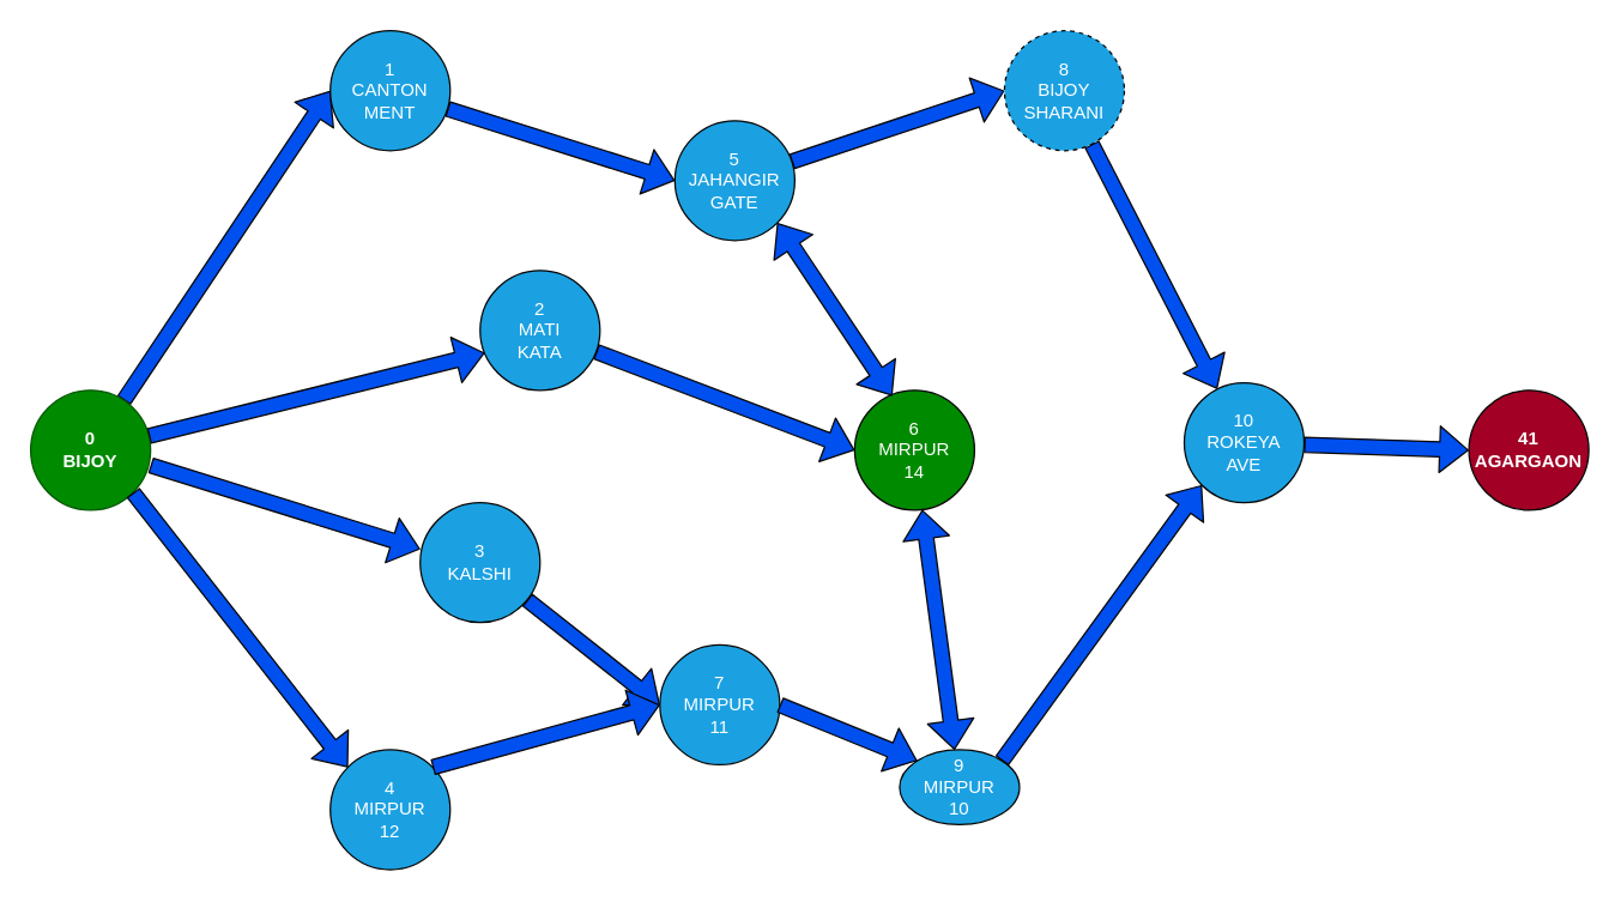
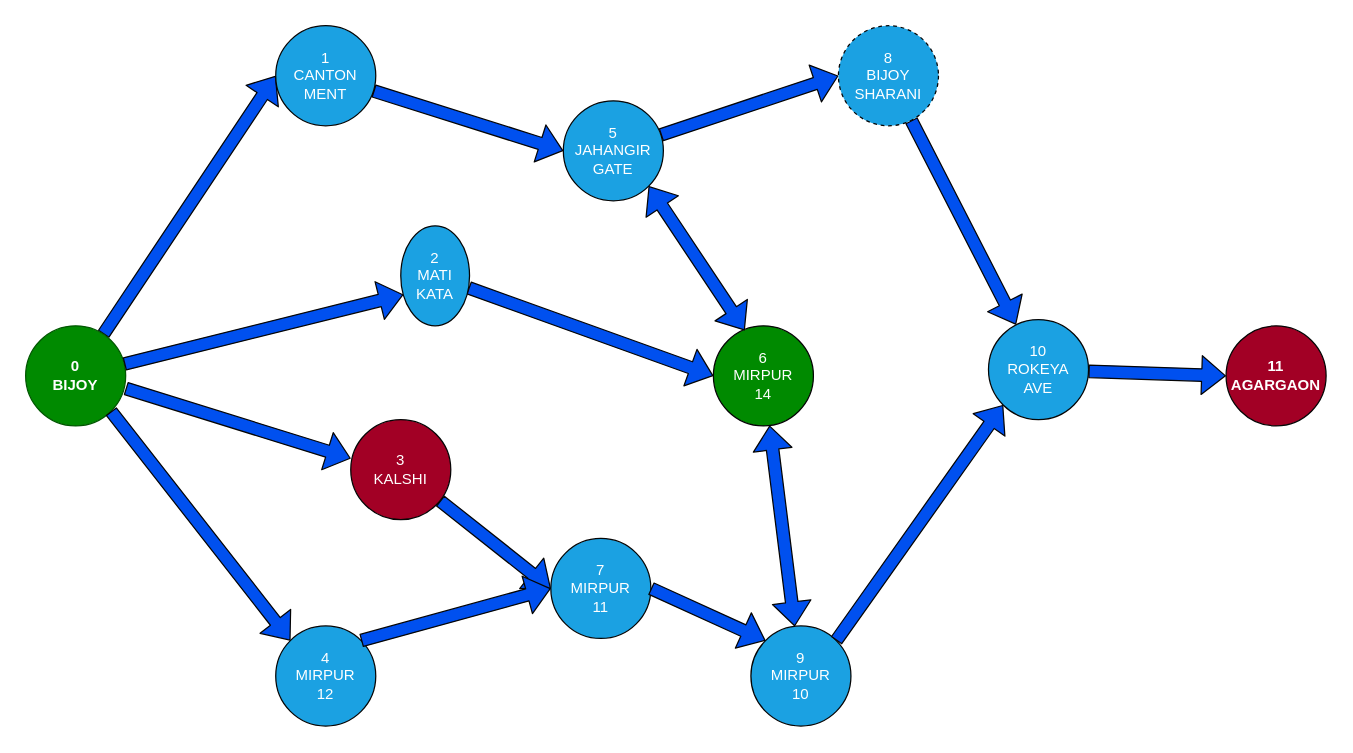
  <mxCell id="0" />
  <mxCell id="1" parent="0" />
  <mxCell id="2" style="edgeStyle=none;shape=flexArrow;html=1;entryX=0;entryY=0.5;entryDx=0;entryDy=0;fillColor=#0050ef;strokeColor=#050505;" parent="1" source="3" target="9" edge="1"><mxGeometry relative="1" as="geometry" /></mxCell>
  <mxCell id="3" value="&lt;b&gt;0&lt;br&gt;BIJOY&lt;/b&gt;" style="ellipse;whiteSpace=wrap;html=1;aspect=fixed;fillColor=#008a00;fontColor=#ffffff;strokeColor=#005700;" parent="1" vertex="1"><mxGeometry x="20" y="260" width="80" height="80" as="geometry" /></mxCell>
  <mxCell id="4" style="edgeStyle=none;shape=flexArrow;html=1;entryX=0;entryY=0.5;entryDx=0;entryDy=0;fillColor=#0050ef;strokeColor=#050505;" parent="1" source="5" target="11" edge="1"><mxGeometry relative="1" as="geometry" /></mxCell>
- <mxCell id="5" value="2&lt;br&gt;MATI&lt;br&gt;KATA" style="ellipse;whiteSpace=wrap;html=1;aspect=fixed;fillColor=#1ba1e2;fontColor=#ffffff;strokeColor=#050505;" parent="1" vertex="1"><mxGeometry x="320" y="180" width="80" height="80" as="geometry" /></mxCell>
+ <mxCell id="5" value="2&lt;br&gt;MATI&lt;br&gt;KATA" style="ellipse;whiteSpace=wrap;html=1;aspect=fixed;fillColor=#1ba1e2;fontColor=#ffffff;strokeColor=#050505;" parent="1" vertex="1"><mxGeometry x="320" y="180" width="55" height="80" as="geometry" /></mxCell>
  <mxCell id="6" style="edgeStyle=none;shape=flexArrow;html=1;entryX=0;entryY=0.5;entryDx=0;entryDy=0;fillColor=#0050ef;strokeColor=#050505;" parent="1" source="7" target="12" edge="1"><mxGeometry relative="1" as="geometry" /></mxCell>
- <mxCell id="7" value="3&lt;br&gt;KALSHI" style="ellipse;whiteSpace=wrap;html=1;aspect=fixed;fillColor=#1ba1e2;fontColor=#ffffff;strokeColor=#050505;" parent="1" vertex="1"><mxGeometry x="280" y="335" width="80" height="80" as="geometry" /></mxCell>
+ <mxCell id="7" value="3&lt;br&gt;KALSHI" style="ellipse;whiteSpace=wrap;html=1;aspect=fixed;fillColor=#a20025;fontColor=#ffffff;strokeColor=#050505;" parent="1" vertex="1"><mxGeometry x="280" y="335" width="80" height="80" as="geometry" /></mxCell>
  <mxCell id="8" style="edgeStyle=none;shape=flexArrow;html=1;entryX=0;entryY=0.5;entryDx=0;entryDy=0;fillColor=#0050ef;strokeColor=#050505;" parent="1" source="9" target="14" edge="1"><mxGeometry relative="1" as="geometry" /></mxCell>
  <mxCell id="9" value="1&lt;br&gt;CANTON&lt;br&gt;MENT" style="ellipse;whiteSpace=wrap;html=1;aspect=fixed;fillColor=#1ba1e2;fontColor=#ffffff;strokeColor=#050505;" parent="1" vertex="1"><mxGeometry x="220" y="20" width="80" height="80" as="geometry" /></mxCell>
  <mxCell id="10" value="4&lt;br&gt;MIRPUR&lt;br&gt;12" style="ellipse;whiteSpace=wrap;html=1;aspect=fixed;fillColor=#1ba1e2;fontColor=#ffffff;strokeColor=#050505;" parent="1" vertex="1"><mxGeometry x="220" y="500" width="80" height="80" as="geometry" /></mxCell>
  <mxCell id="11" value="6&lt;br&gt;MIRPUR&lt;br&gt;14" style="ellipse;whiteSpace=wrap;html=1;aspect=fixed;fillColor=#008a00;fontColor=#ffffff;strokeColor=#050505;" parent="1" vertex="1"><mxGeometry x="570" y="260" width="80" height="80" as="geometry" /></mxCell>
  <mxCell id="12" value="7&lt;br&gt;MIRPUR&lt;br&gt;11" style="ellipse;whiteSpace=wrap;html=1;aspect=fixed;fillColor=#1ba1e2;fontColor=#ffffff;strokeColor=#050505;" parent="1" vertex="1"><mxGeometry x="440" y="430" width="80" height="80" as="geometry" /></mxCell>
  <mxCell id="13" style="edgeStyle=none;shape=flexArrow;html=1;entryX=0;entryY=0.5;entryDx=0;entryDy=0;fillColor=#0050ef;strokeColor=#050505;" parent="1" source="14" target="17" edge="1"><mxGeometry relative="1" as="geometry" /></mxCell>
  <mxCell id="14" value="5&lt;br&gt;JAHANGIR&lt;br&gt;GATE" style="ellipse;whiteSpace=wrap;html=1;aspect=fixed;fillColor=#1ba1e2;fontColor=#ffffff;strokeColor=#050505;" parent="1" vertex="1"><mxGeometry x="450" y="80" width="80" height="80" as="geometry" /></mxCell>
- <mxCell id="15" value="9&lt;br&gt;MIRPUR&lt;br&gt;10" style="ellipse;whiteSpace=wrap;html=1;aspect=fixed;fillColor=#1ba1e2;fontColor=#ffffff;strokeColor=#050505;" parent="1" vertex="1"><mxGeometry x="600" y="500" width="80" height="50" as="geometry" /></mxCell>
+ <mxCell id="15" value="9&lt;br&gt;MIRPUR&lt;br&gt;10" style="ellipse;whiteSpace=wrap;html=1;aspect=fixed;fillColor=#1ba1e2;fontColor=#ffffff;strokeColor=#050505;" parent="1" vertex="1"><mxGeometry x="600" y="500" width="80" height="80" as="geometry" /></mxCell>
  <mxCell id="16" style="edgeStyle=none;shape=flexArrow;html=1;entryX=0.275;entryY=0.05;entryDx=0;entryDy=0;fillColor=#0050ef;strokeColor=#050505;entryPerimeter=0;" parent="1" source="17" target="19" edge="1"><mxGeometry relative="1" as="geometry" /></mxCell>
  <mxCell id="17" value="8&lt;br&gt;BIJOY&lt;br&gt;SHARANI" style="ellipse;whiteSpace=wrap;html=1;aspect=fixed;fillColor=#1ba1e2;fontColor=#ffffff;strokeColor=#050505;dashed=1;" parent="1" vertex="1"><mxGeometry x="670" y="20" width="80" height="80" as="geometry" /></mxCell>
  <mxCell id="18" style="edgeStyle=none;shape=flexArrow;html=1;entryX=0;entryY=0.5;entryDx=0;entryDy=0;fillColor=#0050ef;strokeColor=#050505;" parent="1" source="19" target="20" edge="1"><mxGeometry relative="1" as="geometry" /></mxCell>
  <mxCell id="19" value="10&lt;br&gt;ROKEYA&lt;br&gt;AVE" style="ellipse;whiteSpace=wrap;html=1;aspect=fixed;fillColor=#1ba1e2;fontColor=#ffffff;strokeColor=#050505;" parent="1" vertex="1"><mxGeometry x="790" y="255" width="80" height="80" as="geometry" /></mxCell>
- <mxCell id="20" value="&lt;b&gt;41&lt;br&gt;AGARGAON&lt;/b&gt;" style="ellipse;whiteSpace=wrap;html=1;aspect=fixed;fillColor=#a20025;fontColor=#ffffff;strokeColor=#050505;" parent="1" vertex="1"><mxGeometry x="980" y="260" width="80" height="80" as="geometry" /></mxCell>
+ <mxCell id="20" value="&lt;b&gt;11&lt;br&gt;AGARGAON&lt;/b&gt;" style="ellipse;whiteSpace=wrap;html=1;aspect=fixed;fillColor=#a20025;fontColor=#ffffff;strokeColor=#050505;" parent="1" vertex="1"><mxGeometry x="980" y="260" width="80" height="80" as="geometry" /></mxCell>
  <mxCell id="21" value="" style="shape=flexArrow;endArrow=classic;html=1;exitX=1;exitY=1;exitDx=0;exitDy=0;entryX=0;entryY=0;entryDx=0;entryDy=0;fillColor=#0050ef;strokeColor=#050505;" parent="1" source="3" target="10" edge="1"><mxGeometry width="50" height="50" relative="1" as="geometry"><mxPoint x="160" y="370" as="sourcePoint" /><mxPoint x="210" y="320" as="targetPoint" /></mxGeometry></mxCell>
  <mxCell id="22" value="" style="shape=flexArrow;endArrow=classic;html=1;exitX=1;exitY=0;exitDx=0;exitDy=0;entryX=0;entryY=0.5;entryDx=0;entryDy=0;fillColor=#0050ef;strokeColor=#050505;" parent="1" source="10" target="12" edge="1"><mxGeometry width="50" height="50" relative="1" as="geometry"><mxPoint x="320" y="370" as="sourcePoint" /><mxPoint x="370" y="320" as="targetPoint" /></mxGeometry></mxCell>
  <mxCell id="23" value="" style="shape=flexArrow;endArrow=classic;html=1;exitX=1;exitY=0.5;exitDx=0;exitDy=0;entryX=0;entryY=0;entryDx=0;entryDy=0;fillColor=#0050ef;strokeColor=#050505;" parent="1" source="12" target="15" edge="1"><mxGeometry width="50" height="50" relative="1" as="geometry"><mxPoint x="550" y="370" as="sourcePoint" /><mxPoint x="600" y="320" as="targetPoint" /></mxGeometry></mxCell>
  <mxCell id="24" value="" style="shape=flexArrow;endArrow=classic;html=1;exitX=1;exitY=0;exitDx=0;exitDy=0;entryX=0;entryY=1;entryDx=0;entryDy=0;fillColor=#0050ef;strokeColor=#050505;" parent="1" source="15" target="19" edge="1"><mxGeometry width="50" height="50" relative="1" as="geometry"><mxPoint x="650" y="370" as="sourcePoint" /><mxPoint x="700" y="320" as="targetPoint" /></mxGeometry></mxCell>
  <mxCell id="25" value="" style="shape=flexArrow;endArrow=classic;html=1;entryX=0;entryY=0.388;entryDx=0;entryDy=0;entryPerimeter=0;fillColor=#0050ef;strokeColor=#050505;" parent="1" target="7" edge="1"><mxGeometry width="50" height="50" relative="1" as="geometry"><mxPoint x="100" y="310" as="sourcePoint" /><mxPoint x="250" y="320" as="targetPoint" /></mxGeometry></mxCell>
  <mxCell id="26" value="" style="shape=flexArrow;endArrow=classic;html=1;entryX=0.038;entryY=0.688;entryDx=0;entryDy=0;entryPerimeter=0;fillColor=#0050ef;strokeColor=#050505;" parent="1" source="3" target="5" edge="1"><mxGeometry width="50" height="50" relative="1" as="geometry"><mxPoint x="100" y="290" as="sourcePoint" /><mxPoint x="250" y="320" as="targetPoint" /></mxGeometry></mxCell>
  <mxCell id="27" value="" style="shape=flexArrow;endArrow=classic;startArrow=classic;html=1;entryX=1;entryY=1;entryDx=0;entryDy=0;exitX=0.313;exitY=0.046;exitDx=0;exitDy=0;fillColor=#0050ef;strokeColor=#050505;exitPerimeter=0;" parent="1" source="11" target="14" edge="1"><mxGeometry width="100" height="100" relative="1" as="geometry"><mxPoint x="390" y="400" as="sourcePoint" /><mxPoint x="490" y="300" as="targetPoint" /></mxGeometry></mxCell>
  <mxCell id="28" value="" style="shape=flexArrow;endArrow=classic;startArrow=classic;html=1;fillColor=#0050ef;strokeColor=#050505;" parent="1" source="11" target="15" edge="1"><mxGeometry width="100" height="100" relative="1" as="geometry"><mxPoint x="520" y="400" as="sourcePoint" /><mxPoint x="620" y="300" as="targetPoint" /></mxGeometry></mxCell>
